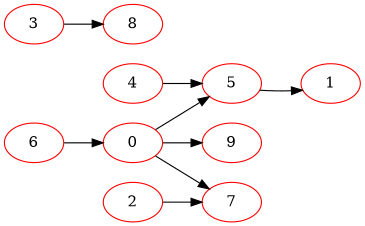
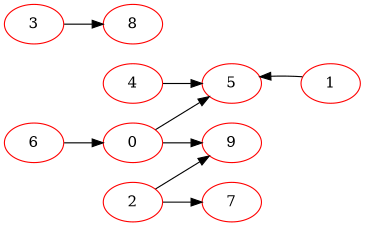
  digraph {
    rankdir=LR
    node [color="#ff0000"]
    0
    5
    7
    9
    6
    1
    2
    3
    8
    4
    0 -> 5
-   0 -> 7
    0 -> 9
    6 -> 0
-   5 -> 1
+   1 -> 5
    2 -> 7
+   2 -> 9
    3 -> 8
    4 -> 5
  }
